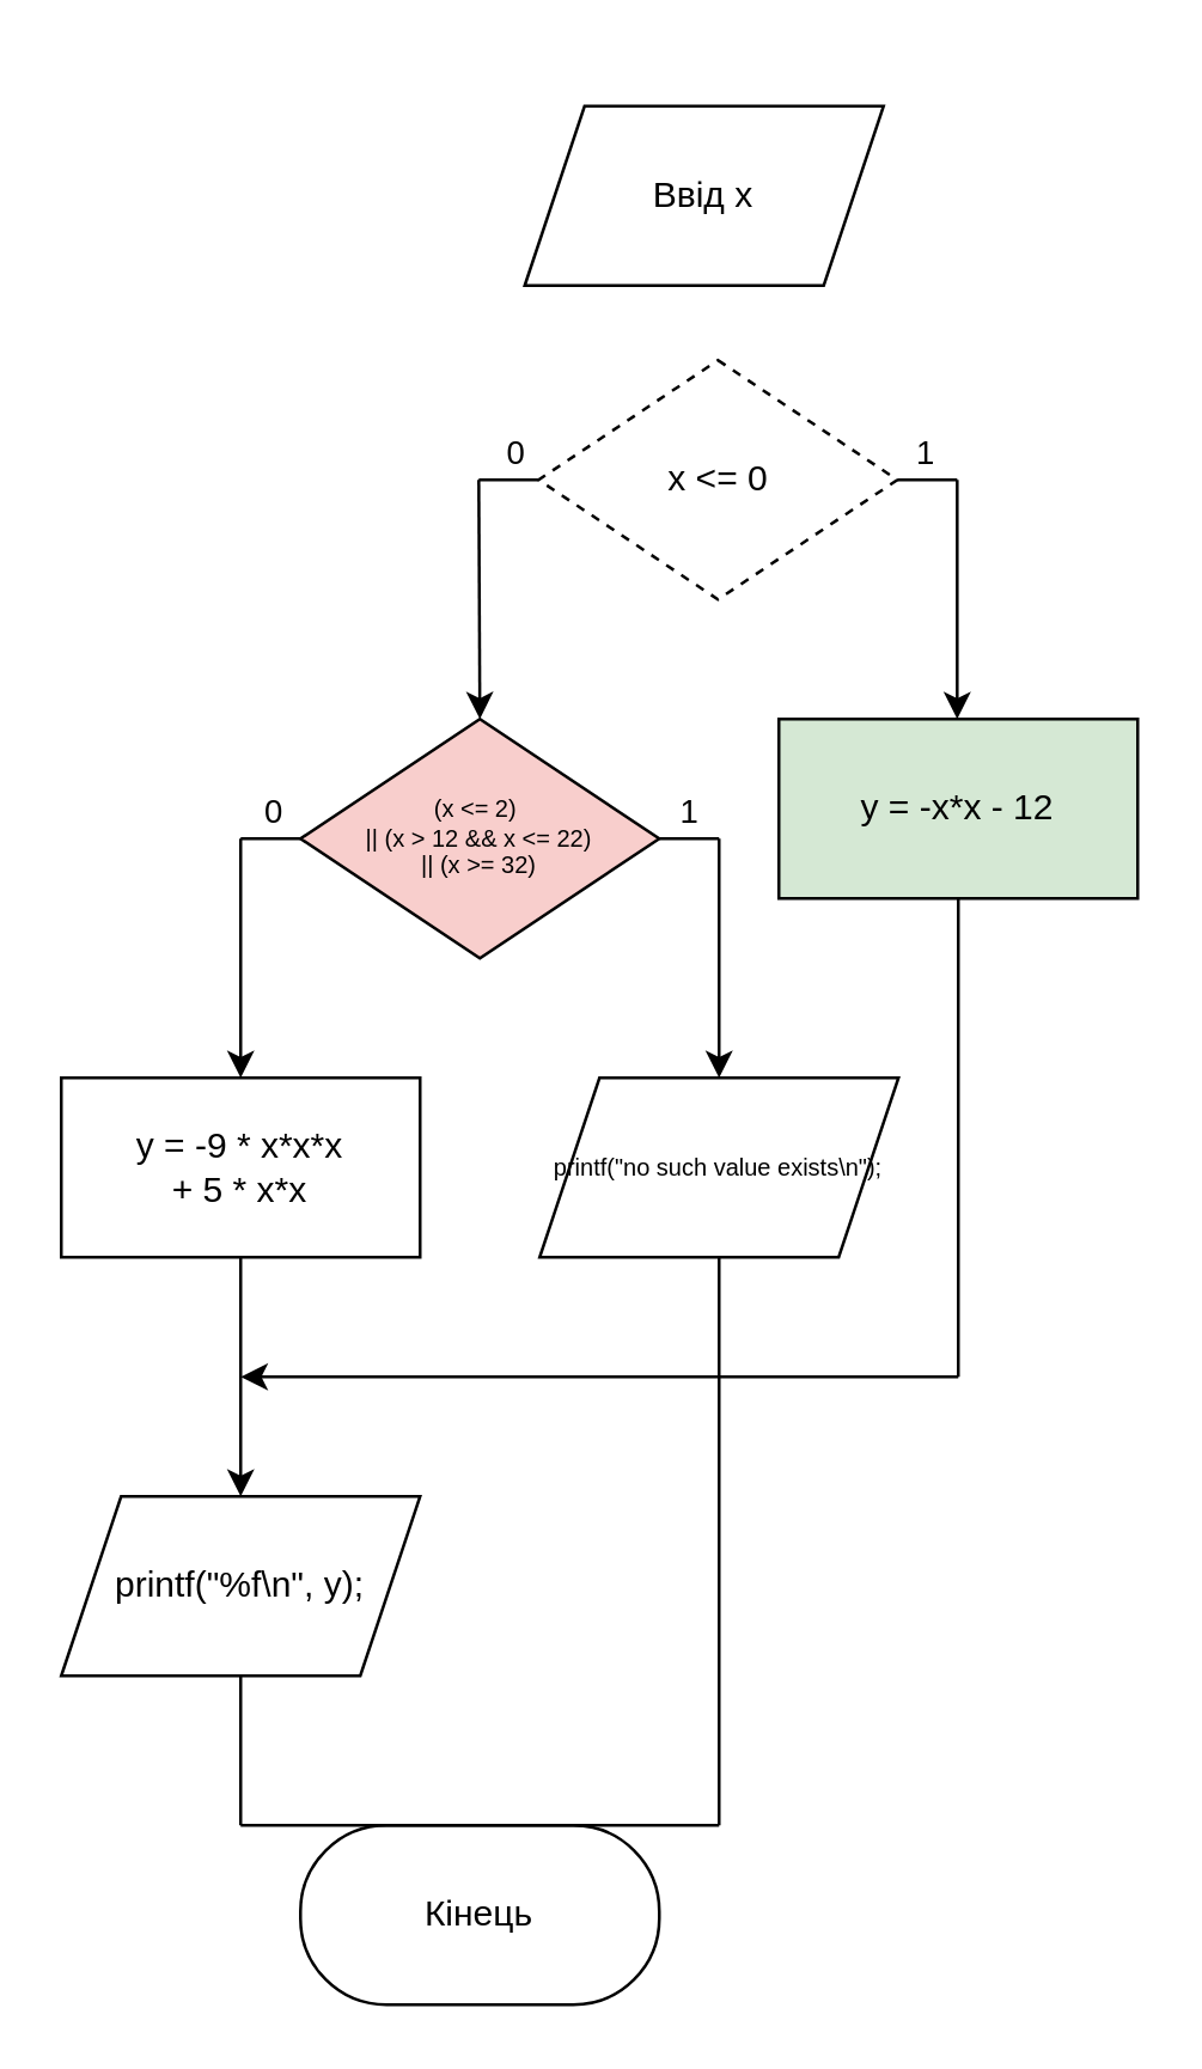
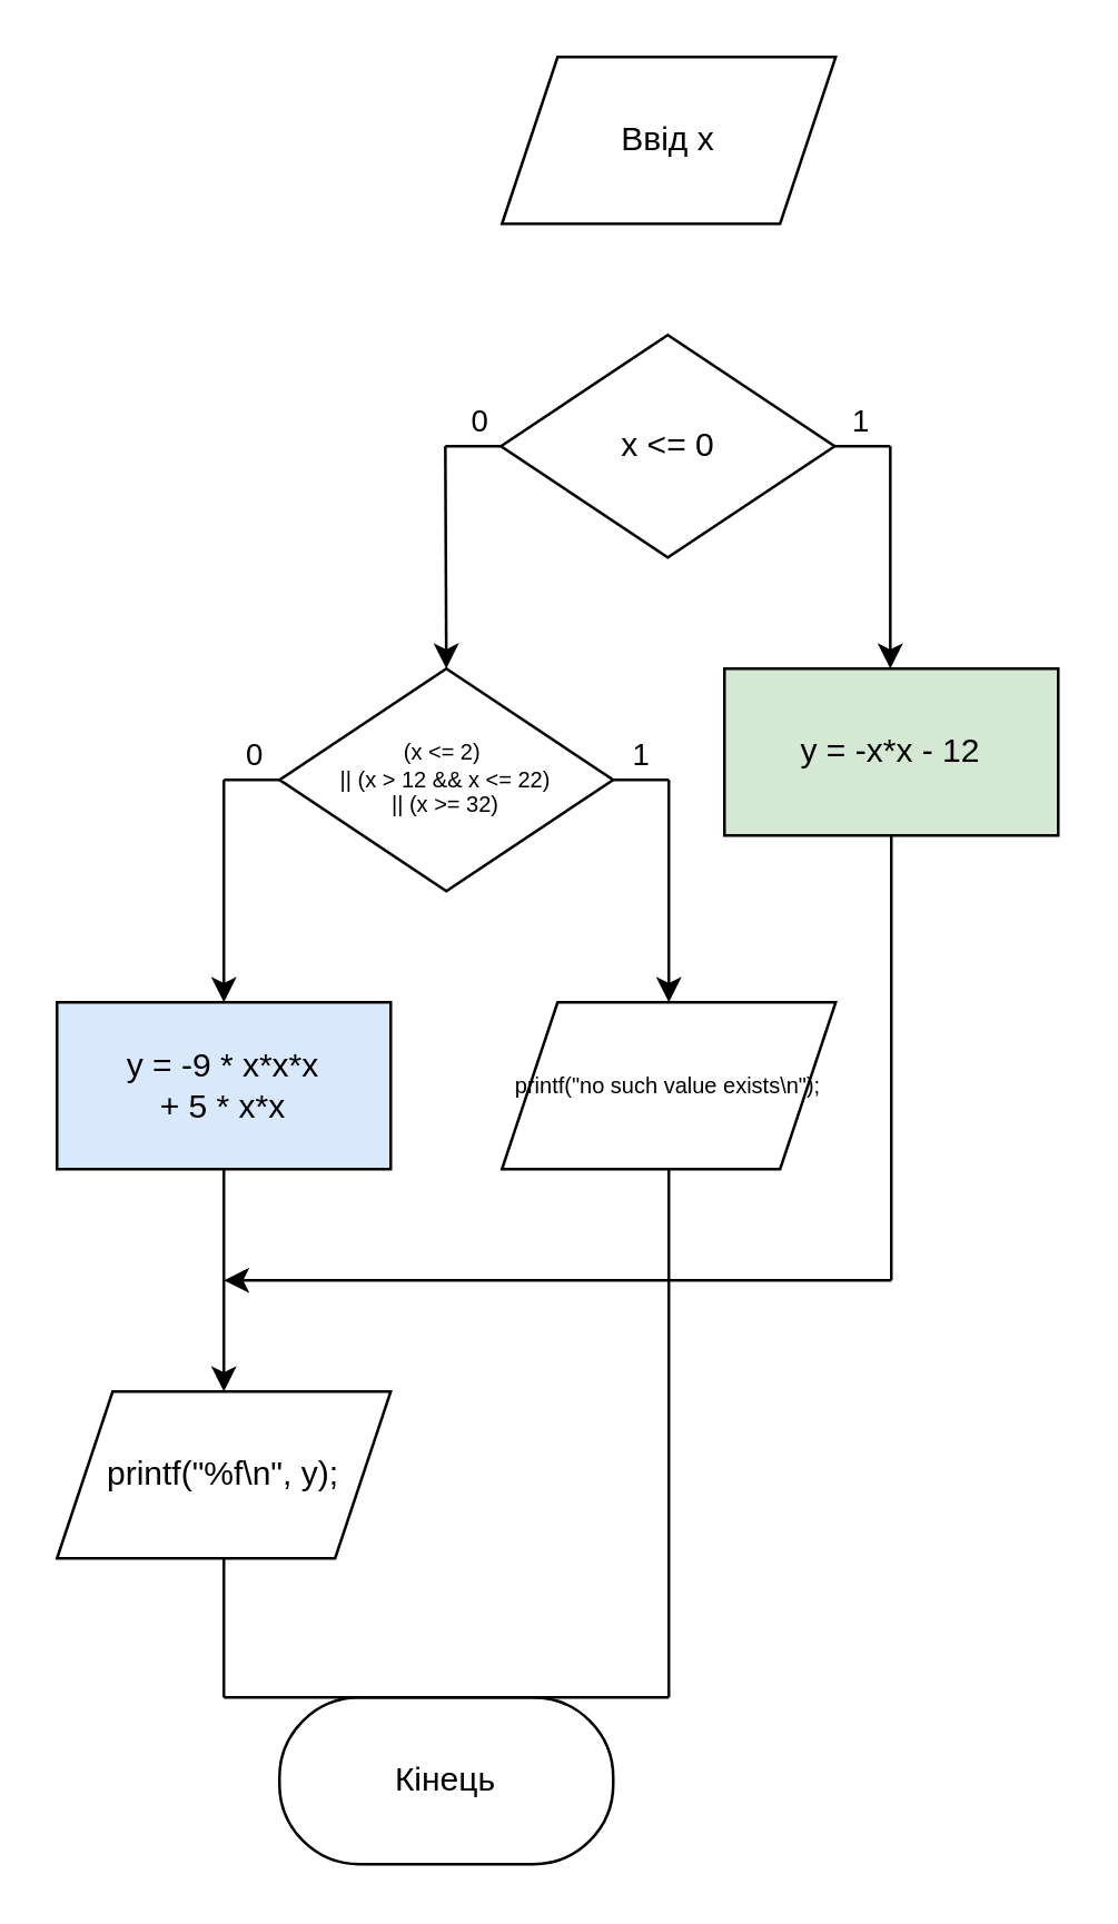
  <mxCell id="0" />
  <mxCell id="1" parent="0" />
- <mxCell id="2" value="Ввід х" style="shape=parallelogram;perimeter=parallelogramPerimeter;whiteSpace=wrap;html=1;fixedSize=1;" vertex="1" parent="1"><mxGeometry x="175" y="35" width="120" height="60" as="geometry" /></mxCell>
- <mxCell id="3" value="x &amp;lt;= 0" style="rhombus;whiteSpace=wrap;html=1;dashed=1;" vertex="1" parent="1"><mxGeometry x="179.63" y="120" width="120" height="80" as="geometry" /></mxCell>
+ <mxCell id="2" value="Ввід х" style="shape=parallelogram;perimeter=parallelogramPerimeter;whiteSpace=wrap;html=1;fixedSize=1;" vertex="1" parent="1"><mxGeometry x="180" y="20" width="120" height="60" as="geometry" /></mxCell>
+ <mxCell id="3" value="x &amp;lt;= 0" style="rhombus;whiteSpace=wrap;html=1;" vertex="1" parent="1"><mxGeometry x="179.63" y="120" width="120" height="80" as="geometry" /></mxCell>
  <mxCell id="4" value="" style="endArrow=none;html=1;rounded=0;exitX=1;exitY=0.5;exitDx=0;exitDy=0;" edge="1" parent="1" source="3"><mxGeometry width="50" height="50" relative="1" as="geometry"><mxPoint x="299.63" y="190" as="sourcePoint" /><mxPoint x="319.63" y="160" as="targetPoint" /></mxGeometry></mxCell>
  <mxCell id="5" value="1" style="edgeLabel;html=1;align=center;verticalAlign=middle;resizable=0;points=[];" vertex="1" connectable="0" parent="4"><mxGeometry x="-0.096" relative="1" as="geometry"><mxPoint y="-10" as="offset" /></mxGeometry></mxCell>
  <mxCell id="6" value="" style="endArrow=none;html=1;rounded=0;entryX=0;entryY=0.5;entryDx=0;entryDy=0;" edge="1" parent="1" target="3"><mxGeometry width="50" height="50" relative="1" as="geometry"><mxPoint x="159.63" y="160" as="sourcePoint" /><mxPoint x="189.63" y="170" as="targetPoint" /></mxGeometry></mxCell>
  <mxCell id="7" value="0" style="edgeLabel;html=1;align=center;verticalAlign=middle;resizable=0;points=[];" vertex="1" connectable="0" parent="6"><mxGeometry x="0.22" relative="1" as="geometry"><mxPoint y="-10" as="offset" /></mxGeometry></mxCell>
  <mxCell id="8" value="" style="endArrow=classic;html=1;rounded=0;" edge="1" parent="1"><mxGeometry width="50" height="50" relative="1" as="geometry"><mxPoint x="159.63" y="160" as="sourcePoint" /><mxPoint x="160" y="240" as="targetPoint" /></mxGeometry></mxCell>
  <mxCell id="9" value="" style="endArrow=classic;html=1;rounded=0;" edge="1" parent="1"><mxGeometry width="50" height="50" relative="1" as="geometry"><mxPoint x="319.63" y="160" as="sourcePoint" /><mxPoint x="319.63" y="240" as="targetPoint" /></mxGeometry></mxCell>
  <mxCell id="10" style="edgeStyle=orthogonalEdgeStyle;rounded=0;orthogonalLoop=1;jettySize=auto;html=1;endArrow=none;endFill=0;" edge="1" parent="1" source="11"><mxGeometry relative="1" as="geometry"><mxPoint x="320" y="460" as="targetPoint" /></mxGeometry></mxCell>
  <mxCell id="11" value="y = -x*x - 12" style="rounded=0;whiteSpace=wrap;html=1;fillColor=#d5e8d4;" vertex="1" parent="1"><mxGeometry x="260" y="240" width="120" height="60" as="geometry" /></mxCell>
- <mxCell id="12" value="&lt;div&gt;(x &amp;lt;= 2)&amp;nbsp;&lt;/div&gt;&lt;div&gt;|| (x &amp;gt; 12 &amp;amp;&amp;amp; x &amp;lt;= 22)&lt;/div&gt;&lt;div&gt;|| (x &amp;gt;= 32)&lt;/div&gt;" style="rhombus;whiteSpace=wrap;html=1;fontSize=8;verticalAlign=middle;fillColor=#f8cecc;" vertex="1" parent="1"><mxGeometry x="100" y="240" width="120" height="80" as="geometry" /></mxCell>
+ <mxCell id="12" value="&lt;div&gt;(x &amp;lt;= 2)&amp;nbsp;&lt;/div&gt;&lt;div&gt;|| (x &amp;gt; 12 &amp;amp;&amp;amp; x &amp;lt;= 22)&lt;/div&gt;&lt;div&gt;|| (x &amp;gt;= 32)&lt;/div&gt;" style="rhombus;whiteSpace=wrap;html=1;fontSize=8;verticalAlign=middle;" vertex="1" parent="1"><mxGeometry x="100" y="240" width="120" height="80" as="geometry" /></mxCell>
  <mxCell id="13" value="" style="endArrow=none;html=1;rounded=0;exitX=1;exitY=0.5;exitDx=0;exitDy=0;" edge="1" parent="1" source="12"><mxGeometry width="50" height="50" relative="1" as="geometry"><mxPoint x="220" y="310" as="sourcePoint" /><mxPoint x="240" y="280" as="targetPoint" /></mxGeometry></mxCell>
  <mxCell id="14" value="1" style="edgeLabel;html=1;align=center;verticalAlign=middle;resizable=0;points=[];" vertex="1" connectable="0" parent="13"><mxGeometry x="-0.093" y="-1" relative="1" as="geometry"><mxPoint y="-11" as="offset" /></mxGeometry></mxCell>
  <mxCell id="15" value="" style="endArrow=none;html=1;rounded=0;entryX=0;entryY=0.5;entryDx=0;entryDy=0;" edge="1" parent="1" target="12"><mxGeometry width="50" height="50" relative="1" as="geometry"><mxPoint x="80" y="280" as="sourcePoint" /><mxPoint x="110" y="290" as="targetPoint" /></mxGeometry></mxCell>
  <mxCell id="16" value="0" style="edgeLabel;html=1;align=center;verticalAlign=middle;resizable=0;points=[];" vertex="1" connectable="0" parent="15"><mxGeometry x="-0.396" y="1" relative="1" as="geometry"><mxPoint x="4" y="-9" as="offset" /></mxGeometry></mxCell>
  <mxCell id="17" value="" style="endArrow=classic;html=1;rounded=0;" edge="1" parent="1"><mxGeometry width="50" height="50" relative="1" as="geometry"><mxPoint x="80" y="280" as="sourcePoint" /><mxPoint x="80" y="360" as="targetPoint" /></mxGeometry></mxCell>
  <mxCell id="18" value="" style="endArrow=classic;html=1;rounded=0;" edge="1" parent="1"><mxGeometry width="50" height="50" relative="1" as="geometry"><mxPoint x="240" y="280" as="sourcePoint" /><mxPoint x="240" y="360" as="targetPoint" /></mxGeometry></mxCell>
  <mxCell id="19" style="edgeStyle=orthogonalEdgeStyle;rounded=0;orthogonalLoop=1;jettySize=auto;html=1;endArrow=none;endFill=0;" edge="1" parent="1" source="20"><mxGeometry relative="1" as="geometry"><mxPoint x="240" y="610" as="targetPoint" /></mxGeometry></mxCell>
  <mxCell id="20" value="printf(&quot;no such value exists\n&quot;);" style="shape=parallelogram;perimeter=parallelogramPerimeter;whiteSpace=wrap;html=1;fixedSize=1;fontSize=8;" vertex="1" parent="1"><mxGeometry x="180" y="360" width="120" height="60" as="geometry" /></mxCell>
  <mxCell id="21" style="edgeStyle=orthogonalEdgeStyle;rounded=0;orthogonalLoop=1;jettySize=auto;html=1;entryX=0.5;entryY=0;entryDx=0;entryDy=0;" edge="1" parent="1" source="22" target="24"><mxGeometry relative="1" as="geometry"><mxPoint x="80" y="460" as="targetPoint" /></mxGeometry></mxCell>
- <mxCell id="22" value="&lt;div&gt;y = -9 * x*x*x&lt;/div&gt;&lt;div&gt;+ 5 * x*x&lt;/div&gt;" style="rounded=0;whiteSpace=wrap;html=1;" vertex="1" parent="1"><mxGeometry x="20" y="360" width="120" height="60" as="geometry" /></mxCell>
+ <mxCell id="22" value="&lt;div&gt;y = -9 * x*x*x&lt;/div&gt;&lt;div&gt;+ 5 * x*x&lt;/div&gt;" style="rounded=0;whiteSpace=wrap;html=1;fillColor=#dae8fc;" vertex="1" parent="1"><mxGeometry x="20" y="360" width="120" height="60" as="geometry" /></mxCell>
  <mxCell id="23" style="edgeStyle=orthogonalEdgeStyle;rounded=0;orthogonalLoop=1;jettySize=auto;html=1;endArrow=none;endFill=0;" edge="1" parent="1" source="24"><mxGeometry relative="1" as="geometry"><mxPoint x="80" y="610" as="targetPoint" /></mxGeometry></mxCell>
  <mxCell id="24" value="printf(&quot;%f\n&quot;, y);" style="shape=parallelogram;perimeter=parallelogramPerimeter;whiteSpace=wrap;html=1;fixedSize=1;" vertex="1" parent="1"><mxGeometry x="20" y="500" width="120" height="60" as="geometry" /></mxCell>
  <mxCell id="25" value="Кінець" style="rounded=1;whiteSpace=wrap;html=1;arcSize=48;" vertex="1" parent="1"><mxGeometry x="100" y="610" width="120" height="60" as="geometry" /></mxCell>
  <mxCell id="26" value="" style="endArrow=classic;html=1;rounded=0;" edge="1" parent="1"><mxGeometry width="50" height="50" relative="1" as="geometry"><mxPoint x="320" y="460" as="sourcePoint" /><mxPoint x="80" y="460" as="targetPoint" /></mxGeometry></mxCell>
  <mxCell id="27" value="" style="endArrow=none;html=1;rounded=0;" edge="1" parent="1"><mxGeometry width="50" height="50" relative="1" as="geometry"><mxPoint x="80" y="610" as="sourcePoint" /><mxPoint x="240" y="610" as="targetPoint" /></mxGeometry></mxCell>
  <mxCell id="28" value="" style="endArrow=classic;html=1;rounded=0;" edge="1" parent="1" target="25"><mxGeometry width="50" height="50" relative="1" as="geometry"><mxPoint x="160" y="610" as="sourcePoint" /><mxPoint x="280" y="570" as="targetPoint" /></mxGeometry></mxCell>
